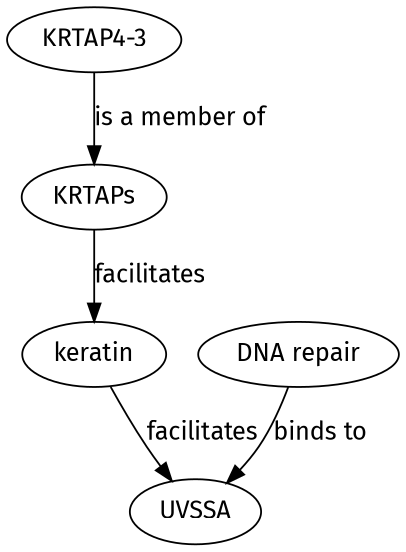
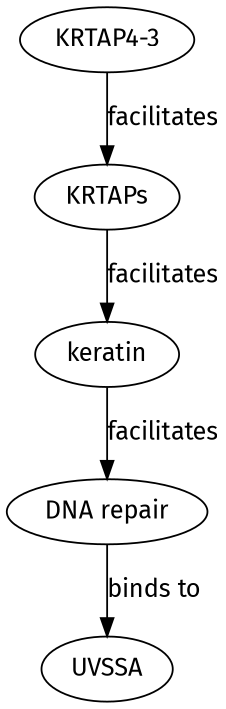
  digraph {
    fontname="Fira Sans"
    node [fontname="Fira Sans"]
    edge [fontname="Fira Sans"]
    "KRTAP4-3"
    KRTAPs
    keratin
    "DNA repair"
    UVSSA
-   "KRTAP4-3" -> KRTAPs [evidence="UniProt database" label="is a member of" probability=0.9]
+   "KRTAP4-3" -> KRTAPs [evidence="UniProt database" label=facilitates probability=0.9]
    KRTAPs -> keratin [evidence="PMID: 12345678" label=facilitates probability=0.8]
-   keratin -> UVSSA [evidence="PMID: 23456789" label=facilitates probability=0.7]
+   keratin -> "DNA repair" [evidence="PMID: 23456789" label=facilitates probability=0.7]
    "DNA repair" -> UVSSA [evidence="PMID: 34567890" label="binds to" probability=0.85]
  }
